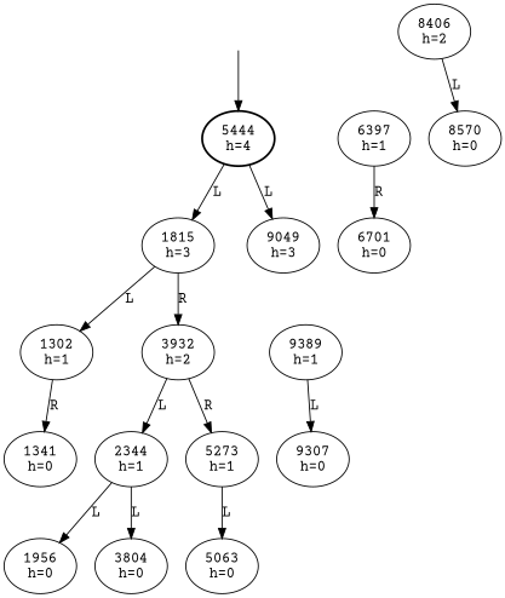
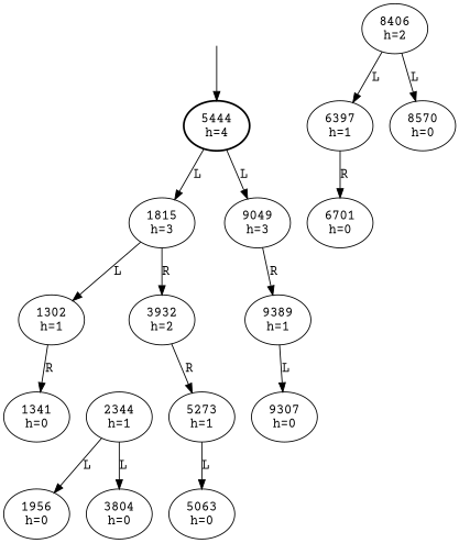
  digraph {
    fontname="Courier Prime"
    node [fontname="Courier Prime"]
    edge [fontname="Courier Prime"]
    Dummy [style=invis]
    n2 [label="5444\nh=4" penwidth=2]
    n3 [label="1815\nh=3"]
    n4 [label="9049\nh=3"]
    n5 [label="1302\nh=1"]
    n6 [label="3932\nh=2"]
    n7 [label="9389\nh=1"]
    n8 [label="1341\nh=0"]
    n9 [label="2344\nh=1"]
    n10 [label="5273\nh=1"]
    n11 [label="1956\nh=0"]
    n12 [label="3804\nh=0"]
    n13 [label="5063\nh=0"]
    n14 [label="8406\nh=2"]
    n15 [label="6397\nh=1"]
    n16 [label="8570\nh=0"]
    n17 [label="9307\nh=0"]
    n18 [label="6701\nh=0"]
    Dummy -> n2
    n2 -> n3 [label=L]
    n2 -> n4 [label=L]
    n3 -> n5 [label=L]
    n3 -> n6 [label=R]
+   n4 -> n7 [label=R]
    n5 -> n8 [label=R]
-   n6 -> n9 [label=L]
    n6 -> n10 [label=R]
    n7 -> n17 [label=L]
    n9 -> n11 [label=L]
    n9 -> n12 [label=L]
    n10 -> n13 [label=L]
+   n14 -> n15 [label=L]
    n14 -> n16 [label=L]
    n15 -> n18 [label=R]
  }
